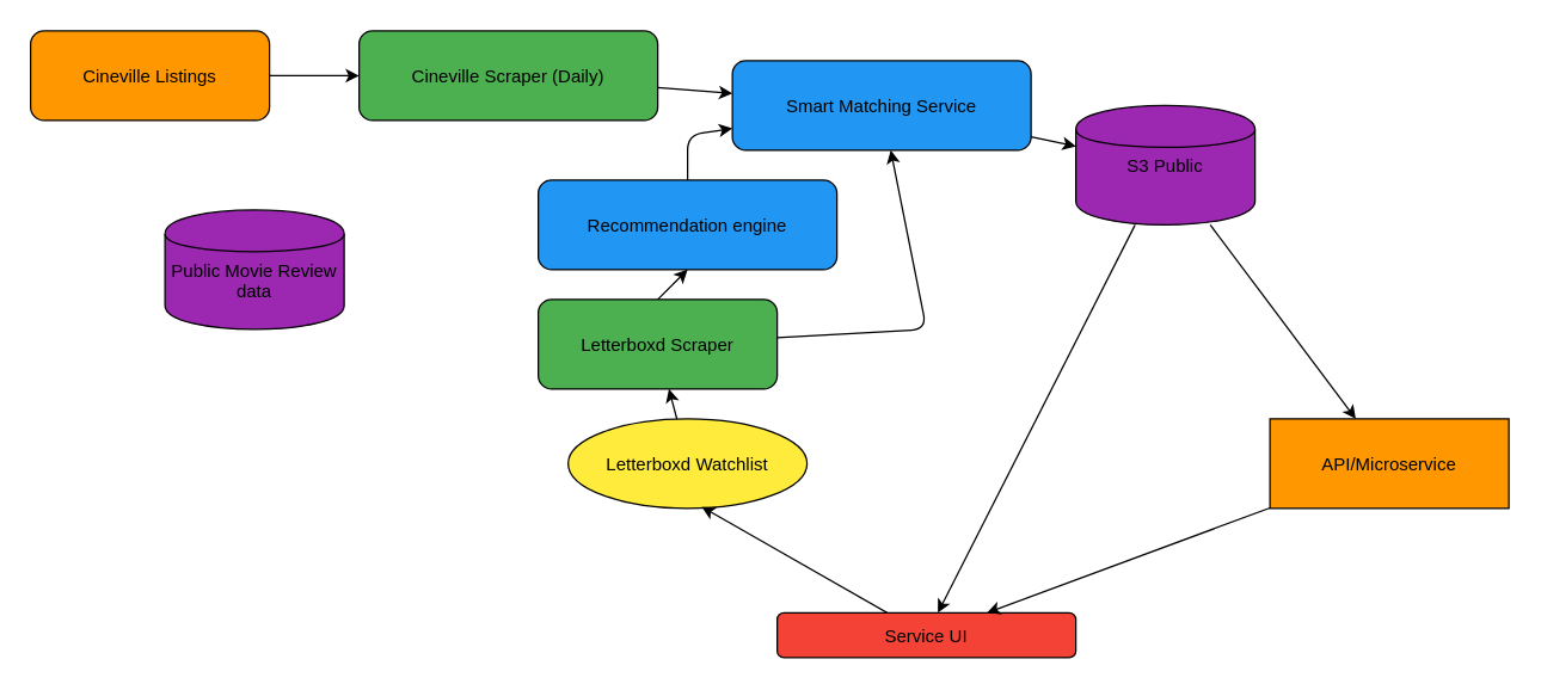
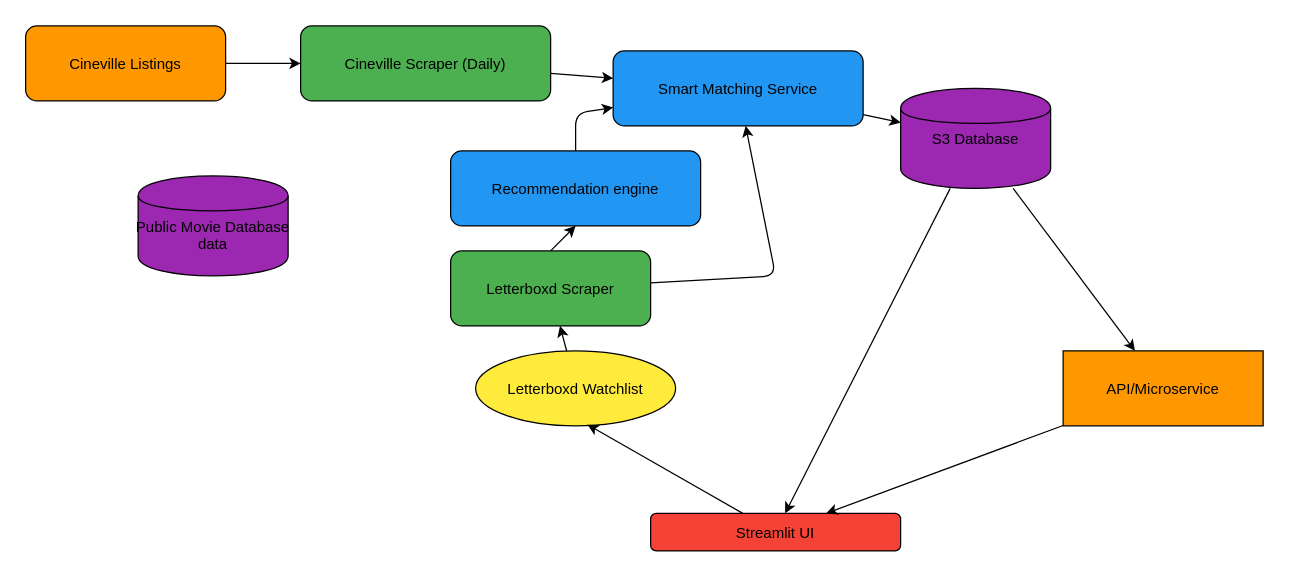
  <mxCell id="0" />
  <mxCell id="1" parent="0" />
  <mxCell id="2" value="Cineville Listings" style="rounded=1;strokeColor=#000000;fillColor=#ff9800;" parent="1" vertex="1"><mxGeometry x="20" y="20" width="160" height="60" as="geometry" /></mxCell>
  <mxCell id="3" value="Letterboxd Watchlist" style="ellipse;strokeColor=#000000;fillColor=#FFEB3B;" parent="1" vertex="1"><mxGeometry x="380" y="280" width="160" height="60" as="geometry" /></mxCell>
  <mxCell id="4" value="Cineville Scraper (Daily)" style="rounded=1;strokeColor=#000000;fillColor=#4CAF50;" parent="1" vertex="1"><mxGeometry x="240" y="20" width="200" height="60" as="geometry" /></mxCell>
  <mxCell id="5" style="edgeStyle=none;html=1;exitX=0.5;exitY=0;exitDx=0;exitDy=0;entryX=0.5;entryY=1;entryDx=0;entryDy=0;" edge="1" parent="1" source="6" target="21"><mxGeometry relative="1" as="geometry" /></mxCell>
  <mxCell id="6" value="Letterboxd Scraper" style="rounded=1;strokeColor=#000000;fillColor=#4CAF50;" parent="1" vertex="1"><mxGeometry x="360" y="200" width="160" height="60" as="geometry" /></mxCell>
  <mxCell id="7" value="Smart Matching Service" style="rounded=1;strokeColor=#000000;fillColor=#2196F3;" parent="1" vertex="1"><mxGeometry x="490" y="40" width="200" height="60" as="geometry" /></mxCell>
- <mxCell id="8" value="S3 Public" style="shape=cylinder;strokeColor=#000000;fillColor=#9C27B0;" parent="1" vertex="1"><mxGeometry x="720" y="70" width="120" height="80" as="geometry" /></mxCell>
- <mxCell id="9" value="Service UI" style="rounded=1;strokeColor=#000000;fillColor=#F44336;" parent="1" vertex="1"><mxGeometry x="520" y="410" width="200" height="30" as="geometry" /></mxCell>
+ <mxCell id="8" value="S3 Database" style="shape=cylinder;strokeColor=#000000;fillColor=#9C27B0;" parent="1" vertex="1"><mxGeometry x="720" y="70" width="120" height="80" as="geometry" /></mxCell>
+ <mxCell id="9" value="Streamlit UI" style="rounded=1;strokeColor=#000000;fillColor=#F44336;" parent="1" vertex="1"><mxGeometry x="520" y="410" width="200" height="30" as="geometry" /></mxCell>
  <mxCell id="10" value="API/Microservice" style="strokeColor=#000000;fillColor=#FF9800;rounded=0;" parent="1" vertex="1"><mxGeometry x="850" y="280" width="160" height="60" as="geometry" /></mxCell>
  <mxCell id="11" parent="1" source="2" target="4" edge="1"><mxGeometry relative="1" as="geometry" /></mxCell>
  <mxCell id="12" parent="1" source="3" target="6" edge="1"><mxGeometry relative="1" as="geometry" /></mxCell>
  <mxCell id="13" parent="1" source="4" target="7" edge="1"><mxGeometry relative="1" as="geometry" /></mxCell>
  <mxCell id="14" parent="1" source="6" target="7" edge="1"><mxGeometry relative="1" as="geometry"><Array as="points"><mxPoint x="620" y="220" /></Array></mxGeometry></mxCell>
  <mxCell id="15" parent="1" source="7" target="8" edge="1"><mxGeometry relative="1" as="geometry" /></mxCell>
  <mxCell id="16" parent="1" source="8" target="9" edge="1"><mxGeometry relative="1" as="geometry" /></mxCell>
  <mxCell id="17" parent="1" source="8" target="10" edge="1"><mxGeometry relative="1" as="geometry" /></mxCell>
  <mxCell id="18" parent="1" source="10" target="9" edge="1"><mxGeometry relative="1" as="geometry" /></mxCell>
  <mxCell id="19" style="edgeStyle=none;html=1;entryX=0.559;entryY=0.983;entryDx=0;entryDy=0;entryPerimeter=0;" parent="1" source="9" target="3" edge="1"><mxGeometry relative="1" as="geometry" /></mxCell>
  <mxCell id="20" value="" style="edgeStyle=none;html=1;exitX=0.5;exitY=0;exitDx=0;exitDy=0;" edge="1" parent="1" source="21" target="7"><mxGeometry relative="1" as="geometry"><Array as="points"><mxPoint x="460" y="90" /></Array></mxGeometry></mxCell>
  <mxCell id="21" value="Recommendation engine" style="rounded=1;strokeColor=#000000;fillColor=#2196F3;" vertex="1" parent="1"><mxGeometry x="360" y="120" width="200" height="60" as="geometry" /></mxCell>
- <mxCell id="22" value="&#10;&#10;Public Movie Review&#10;data&#10;" style="shape=cylinder;strokeColor=#000000;fillColor=#9C27B0;" vertex="1" parent="1"><mxGeometry x="110" y="140" width="120" height="80" as="geometry" /></mxCell>
+ <mxCell id="22" value="&#10;&#10;Public Movie Database&#10;data&#10;" style="shape=cylinder;strokeColor=#000000;fillColor=#9C27B0;" vertex="1" parent="1"><mxGeometry x="110" y="140" width="120" height="80" as="geometry" /></mxCell>
